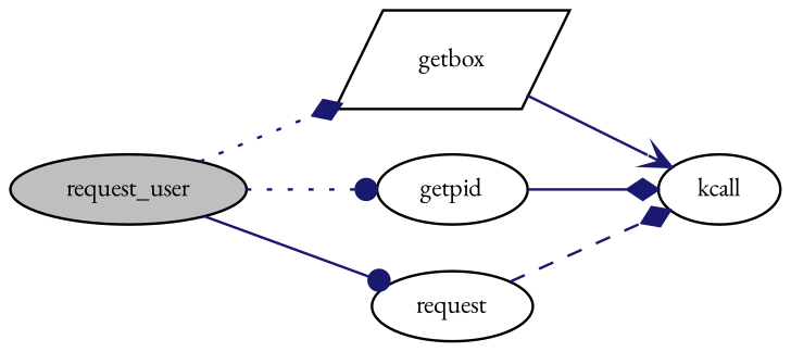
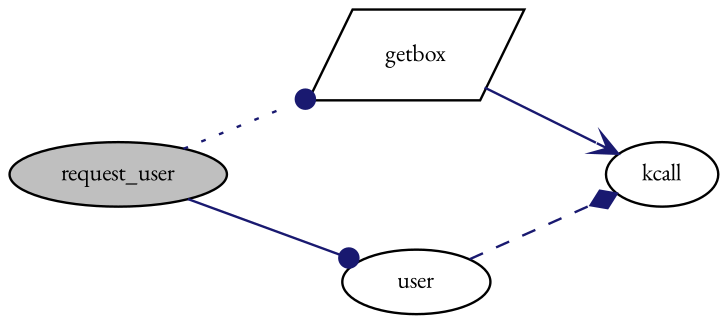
  digraph {
    fontname="EB Garamond"
    rankdir=LR
    node [color=black fillcolor=white fontname="EB Garamond" fontsize=10 shape=ellipse style=filled]
    edge [arrowhead=diamond color=midnightblue fontname="EB Garamond" fontsize=10 labelfontname=Helvetica labelfontsize=10 style=solid]
    n1 [fillcolor=grey75 fontcolor=black height=0.2 label=request_user width=0.4]
    n2 [height=0.2 label=getbox shape=parallelogram width=0.4]
-   n3 [height=0.2 label=getpid width=0.4]
-   n4 [height=0.2 label=request width=0.4]
+   n4 [height=0.2 label=user width=0.4]
    n5 [height=0.2 label=kcall width=0.4]
-   n1 -> n2 [style=dotted]
-   n1 -> n3 [arrowhead=dot style=dotted]
+   n1 -> n2 [arrowhead=dot style=dotted]
    n1 -> n4 [arrowhead=dot]
    n2 -> n5 [arrowhead=vee]
-   n3 -> n5
    n4 -> n5 [style=dashed]
  }
